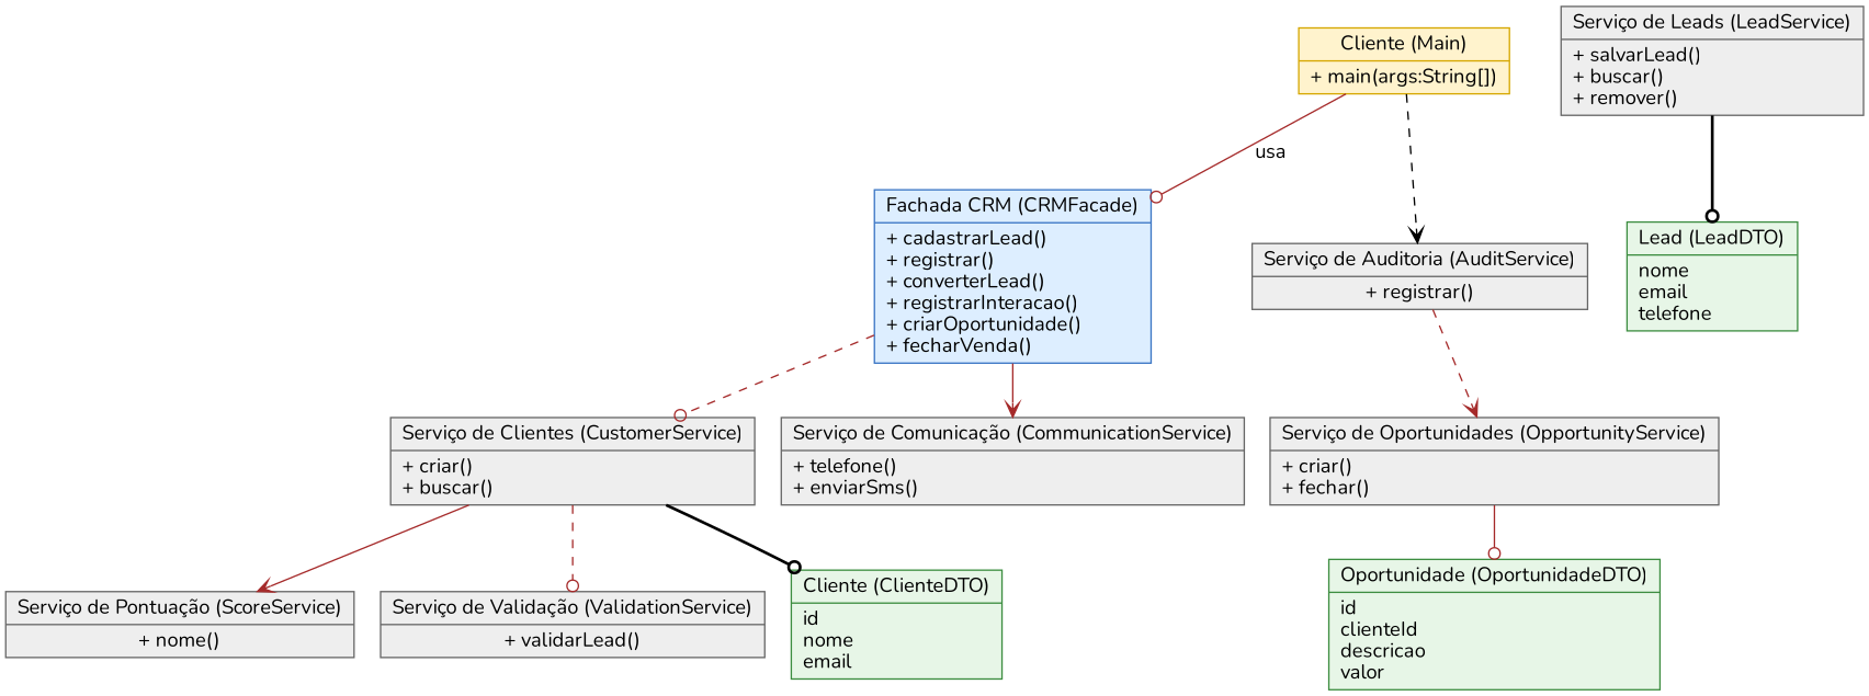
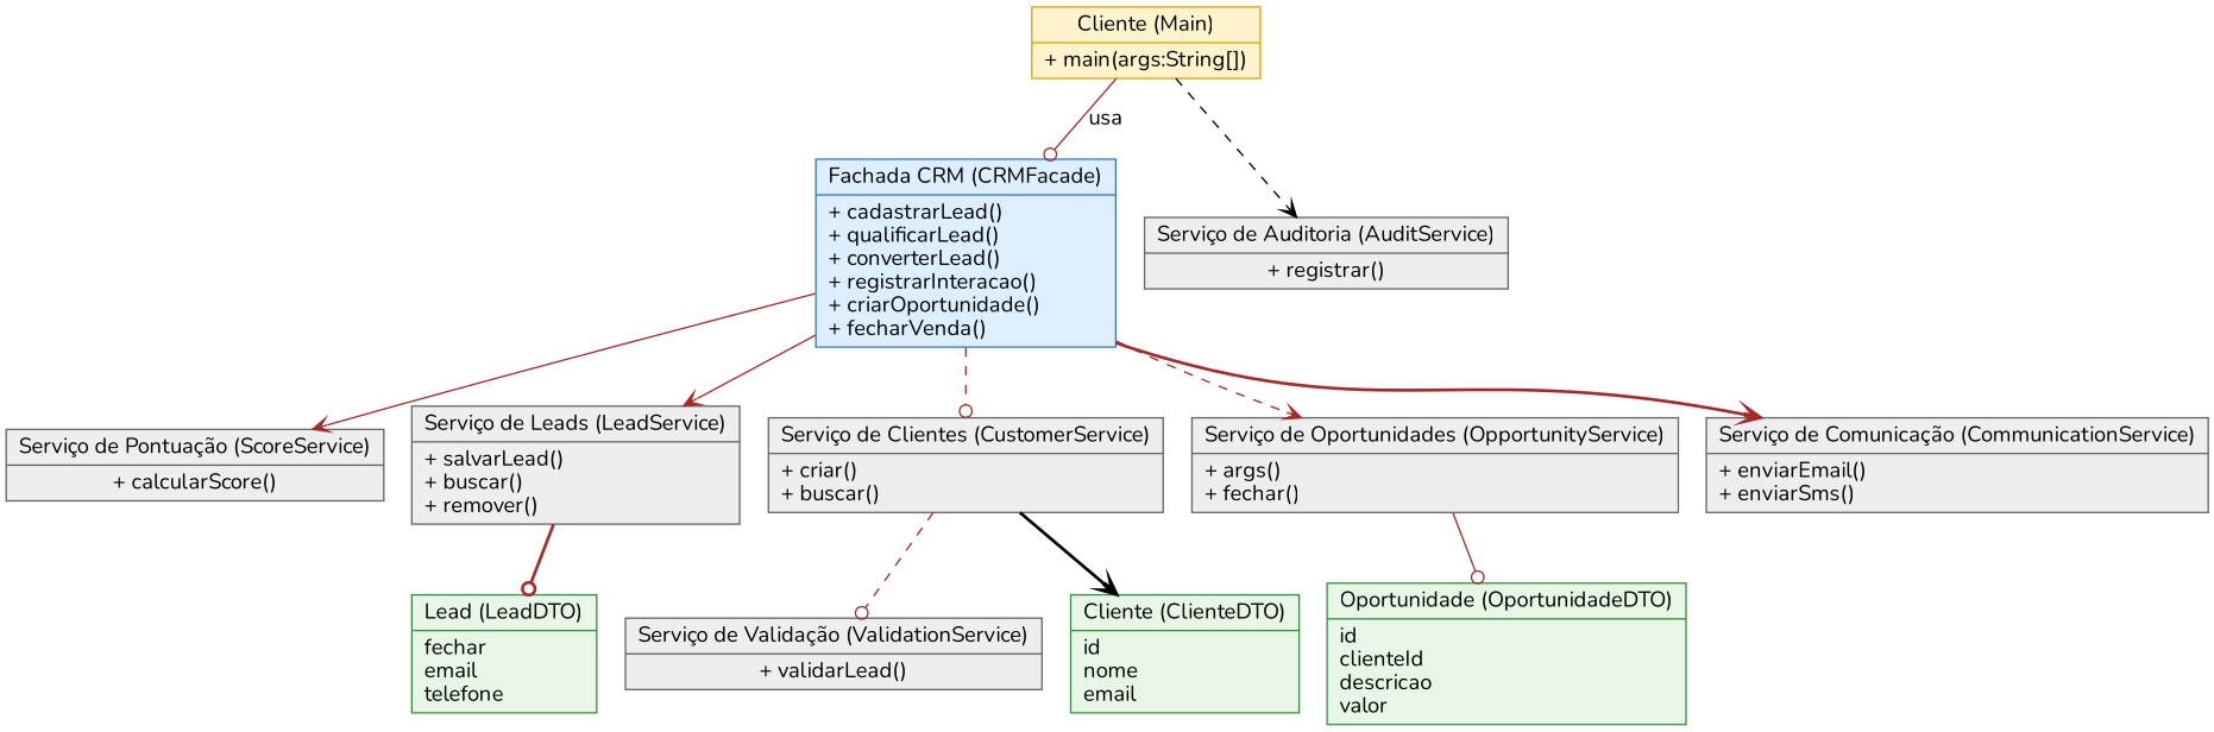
  digraph {
    fontname=Nunito
    rankdir=TB
    node [color="#666666" fillcolor="#EEEEEE" fontname=Nunito shape=record style=filled]
    edge [arrowhead=odot color=brown fontname=Nunito style=solid]
    n1 [color="#D6A700" fillcolor="#FFF3CD" label="{Cliente (Main)|+ main(args:String[])}"]
-   n2 [color="#3A75C4" fillcolor="#DDEEFF" label="{Fachada CRM (CRMFacade)|+ cadastrarLead()\l+ registrar()\l+ converterLead()\l+ registrarInteracao()\l+ criarOportunidade()\l+ fecharVenda()\l}"]
+   n2 [color="#3A75C4" fillcolor="#DDEEFF" label="{Fachada CRM (CRMFacade)|+ cadastrarLead()\l+ qualificarLead()\l+ converterLead()\l+ registrarInteracao()\l+ criarOportunidade()\l+ fecharVenda()\l}"]
    n3 [label="{Serviço de Auditoria (AuditService)|+ registrar()}"]
-   n4 [label="{Serviço de Pontuação (ScoreService)|+ nome()}"]
+   n4 [label="{Serviço de Pontuação (ScoreService)|+ calcularScore()}"]
    n5 [label="{Serviço de Leads (LeadService)|+ salvarLead()\l+ buscar()\l+ remover()\l}"]
    n6 [label="{Serviço de Clientes (CustomerService)|+ criar()\l+ buscar()\l}"]
-   n7 [label="{Serviço de Oportunidades (OpportunityService)|+ criar()\l+ fechar()\l}"]
-   n8 [label="{Serviço de Comunicação (CommunicationService)|+ telefone()\l+ enviarSms()\l}"]
+   n7 [label="{Serviço de Oportunidades (OpportunityService)|+ args()\l+ fechar()\l}"]
+   n8 [label="{Serviço de Comunicação (CommunicationService)|+ enviarEmail()\l+ enviarSms()\l}"]
    n9 [label="{Serviço de Validação (ValidationService)|+ validarLead()}"]
-   n10 [color="#3C8D40" fillcolor="#E7F6E7" label="{Lead (LeadDTO)|nome\lemail\ltelefone\l}"]
+   n10 [color="#3C8D40" fillcolor="#E7F6E7" label="{Lead (LeadDTO)|fechar\lemail\ltelefone\l}"]
    n11 [color="#3C8D40" fillcolor="#E7F6E7" label="{Cliente (ClienteDTO)|id\lnome\lemail\l}"]
    n12 [color="#3C8D40" fillcolor="#E7F6E7" label="{Oportunidade (OportunidadeDTO)|id\lclienteId\ldescricao\lvalor\l}"]
    n1 -> n2 [label=usa]
    n1 -> n3 [arrowhead=vee color=black style=dashed]
-   n6 -> n4 [arrowhead=vee]
+   n2 -> n4 [arrowhead=vee]
+   n2 -> n5 [arrowhead=vee]
    n2 -> n6 [style=dashed]
-   n3 -> n7 [arrowhead=vee style=dashed]
-   n2 -> n8 [arrowhead=vee]
-   n5 -> n10 [color=black style=bold]
+   n2 -> n7 [arrowhead=vee style=dashed]
+   n2 -> n8 [arrowhead=vee style=bold]
+   n5 -> n10 [style=bold]
    n6 -> n9 [style=dashed]
-   n6 -> n11 [color=black style=bold]
+   n6 -> n11 [arrowhead=vee color=black style=bold]
    n7 -> n12
  }
